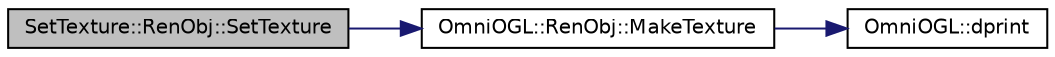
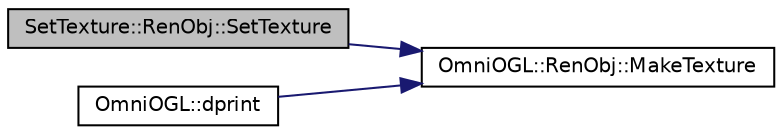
  digraph {
    rankdir=LR
    node [color=black fillcolor=white fontname=Helvetica fontsize=10 shape=record style=filled]
    edge [color=midnightblue fontname=Helvetica fontsize=10 labelfontname=Helvetica labelfontsize=10 style=solid]
    n1 [fillcolor=grey75 fontcolor=black height=0.2 label="SetTexture::RenObj::SetTexture" width=0.4]
    n2 [height=0.2 label="OmniOGL::RenObj::MakeTexture" width=0.4]
    n3 [height=0.2 label="OmniOGL::dprint" width=0.4]
    n1 -> n2
-   n2 -> n3
+   n3 -> n2
  }
